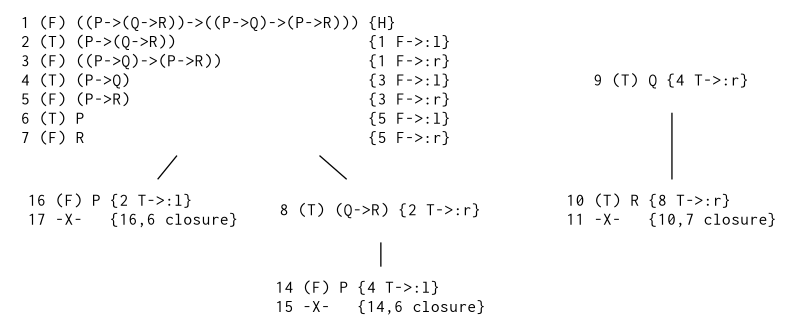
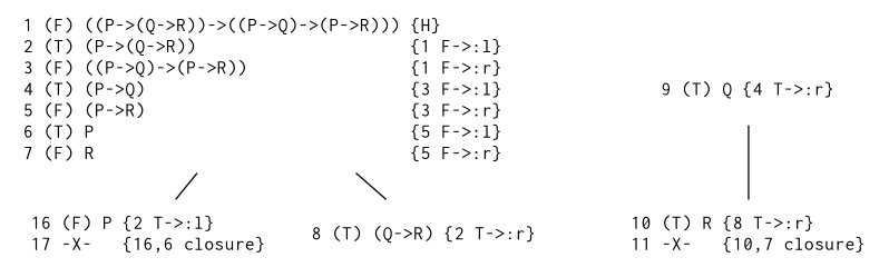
  digraph {
    nodesep=0.1
    ranksep=0.2
    node [fontname=Courier fontsize=10 shape=plaintext]
    edge [arrowhead=none arrowsize=0.0 penwidth=0.75]
    n1 [label="1 (F) ((P->(Q->R))->((P->Q)->(P->R))) {H}\l2 (T) (P->(Q->R))                     {1 F->:l}\l3 (F) ((P->Q)->(P->R))                {1 F->:r}\l4 (T) (P->Q)                          {3 F->:l}\l5 (F) (P->R)                          {3 F->:r}\l6 (T) P                               {5 F->:l}\l7 (F) R                               {5 F->:r}\l"]
    n2 [label="16 (F) P {2 T->:l}\l17 -X-   {16,6 closure}\l"]
    n3 [label="8 (T) (Q->R) {2 T->:r}\l"]
-   n4 [label="14 (F) P {4 T->:l}\l15 -X-   {14,6 closure}\l"]
    n5 [label="9 (T) Q {4 T->:r}\l"]
    n6 [label="10 (T) R {8 T->:r}\l11 -X-   {10,7 closure}\l"]
    n1 -> n2
    n1 -> n3
-   n3 -> n4
    n5 -> n6
  }
